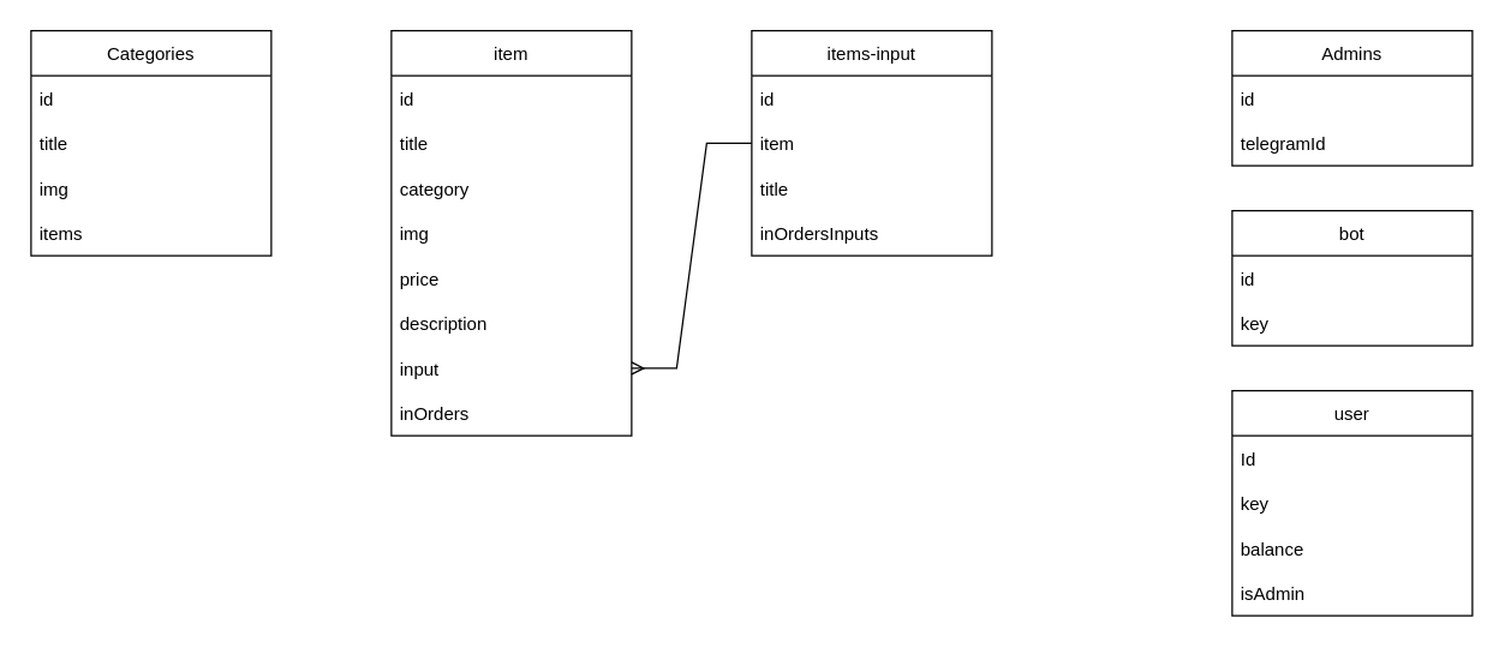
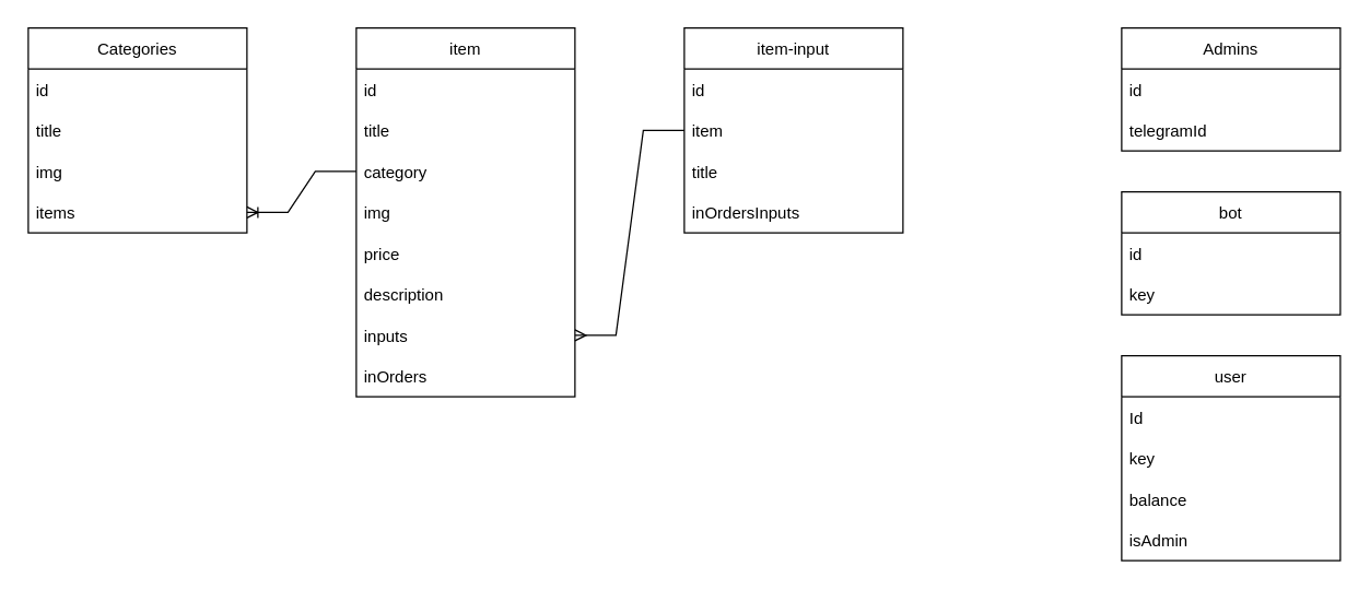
  <mxCell id="0" />
  <mxCell id="1" parent="0" />
  <mxCell id="2" value="user" style="swimlane;fontStyle=0;childLayout=stackLayout;horizontal=1;startSize=30;horizontalStack=0;resizeParent=1;resizeParentMax=0;resizeLast=0;collapsible=1;marginBottom=0;" vertex="1" parent="1"><mxGeometry x="820" y="260" width="160" height="150" as="geometry" /></mxCell>
  <mxCell id="3" value="Id" style="text;strokeColor=none;fillColor=none;align=left;verticalAlign=middle;spacingLeft=4;spacingRight=4;overflow=hidden;points=[[0,0.5],[1,0.5]];portConstraint=eastwest;rotatable=0;" vertex="1" parent="2"><mxGeometry y="30" width="160" height="30" as="geometry" /></mxCell>
  <mxCell id="4" value="key" style="text;strokeColor=none;fillColor=none;align=left;verticalAlign=middle;spacingLeft=4;spacingRight=4;overflow=hidden;points=[[0,0.5],[1,0.5]];portConstraint=eastwest;rotatable=0;" vertex="1" parent="2"><mxGeometry y="60" width="160" height="30" as="geometry" /></mxCell>
  <mxCell id="5" value="balance" style="text;strokeColor=none;fillColor=none;align=left;verticalAlign=middle;spacingLeft=4;spacingRight=4;overflow=hidden;points=[[0,0.5],[1,0.5]];portConstraint=eastwest;rotatable=0;" vertex="1" parent="2"><mxGeometry y="90" width="160" height="30" as="geometry" /></mxCell>
  <mxCell id="6" value="isAdmin" style="text;strokeColor=none;fillColor=none;align=left;verticalAlign=middle;spacingLeft=4;spacingRight=4;overflow=hidden;points=[[0,0.5],[1,0.5]];portConstraint=eastwest;rotatable=0;" vertex="1" parent="2"><mxGeometry y="120" width="160" height="30" as="geometry" /></mxCell>
  <mxCell id="7" value="Admins" style="swimlane;fontStyle=0;childLayout=stackLayout;horizontal=1;startSize=30;horizontalStack=0;resizeParent=1;resizeParentMax=0;resizeLast=0;collapsible=1;marginBottom=0;" vertex="1" parent="1"><mxGeometry x="820" y="20" width="160" height="90" as="geometry" /></mxCell>
  <mxCell id="8" value="id" style="text;strokeColor=none;fillColor=none;align=left;verticalAlign=middle;spacingLeft=4;spacingRight=4;overflow=hidden;points=[[0,0.5],[1,0.5]];portConstraint=eastwest;rotatable=0;" vertex="1" parent="7"><mxGeometry y="30" width="160" height="30" as="geometry" /></mxCell>
  <mxCell id="9" value="telegramId" style="text;strokeColor=none;fillColor=none;align=left;verticalAlign=middle;spacingLeft=4;spacingRight=4;overflow=hidden;points=[[0,0.5],[1,0.5]];portConstraint=eastwest;rotatable=0;" vertex="1" parent="7"><mxGeometry y="60" width="160" height="30" as="geometry" /></mxCell>
  <mxCell id="10" value="bot" style="swimlane;fontStyle=0;childLayout=stackLayout;horizontal=1;startSize=30;horizontalStack=0;resizeParent=1;resizeParentMax=0;resizeLast=0;collapsible=1;marginBottom=0;" vertex="1" parent="1"><mxGeometry x="820" y="140" width="160" height="90" as="geometry" /></mxCell>
  <mxCell id="11" value="id" style="text;strokeColor=none;fillColor=none;align=left;verticalAlign=middle;spacingLeft=4;spacingRight=4;overflow=hidden;points=[[0,0.5],[1,0.5]];portConstraint=eastwest;rotatable=0;" vertex="1" parent="10"><mxGeometry y="30" width="160" height="30" as="geometry" /></mxCell>
  <mxCell id="12" value="key" style="text;strokeColor=none;fillColor=none;align=left;verticalAlign=middle;spacingLeft=4;spacingRight=4;overflow=hidden;points=[[0,0.5],[1,0.5]];portConstraint=eastwest;rotatable=0;" vertex="1" parent="10"><mxGeometry y="60" width="160" height="30" as="geometry" /></mxCell>
  <mxCell id="13" value="Categories" style="swimlane;fontStyle=0;childLayout=stackLayout;horizontal=1;startSize=30;horizontalStack=0;resizeParent=1;resizeParentMax=0;resizeLast=0;collapsible=1;marginBottom=0;" vertex="1" parent="1"><mxGeometry x="20" y="20" width="160" height="150" as="geometry" /></mxCell>
  <mxCell id="14" value="id" style="text;strokeColor=none;fillColor=none;align=left;verticalAlign=middle;spacingLeft=4;spacingRight=4;overflow=hidden;points=[[0,0.5],[1,0.5]];portConstraint=eastwest;rotatable=0;" vertex="1" parent="13"><mxGeometry y="30" width="160" height="30" as="geometry" /></mxCell>
  <mxCell id="15" value="title" style="text;strokeColor=none;fillColor=none;align=left;verticalAlign=middle;spacingLeft=4;spacingRight=4;overflow=hidden;points=[[0,0.5],[1,0.5]];portConstraint=eastwest;rotatable=0;" vertex="1" parent="13"><mxGeometry y="60" width="160" height="30" as="geometry" /></mxCell>
  <mxCell id="16" value="img" style="text;strokeColor=none;fillColor=none;align=left;verticalAlign=middle;spacingLeft=4;spacingRight=4;overflow=hidden;points=[[0,0.5],[1,0.5]];portConstraint=eastwest;rotatable=0;" vertex="1" parent="13"><mxGeometry y="90" width="160" height="30" as="geometry" /></mxCell>
  <mxCell id="17" value="items" style="text;strokeColor=none;fillColor=none;align=left;verticalAlign=middle;spacingLeft=4;spacingRight=4;overflow=hidden;points=[[0,0.5],[1,0.5]];portConstraint=eastwest;rotatable=0;" vertex="1" parent="13"><mxGeometry y="120" width="160" height="30" as="geometry" /></mxCell>
  <mxCell id="18" value="item" style="swimlane;fontStyle=0;childLayout=stackLayout;horizontal=1;startSize=30;horizontalStack=0;resizeParent=1;resizeParentMax=0;resizeLast=0;collapsible=1;marginBottom=0;" vertex="1" parent="1"><mxGeometry x="260" y="20" width="160" height="270" as="geometry" /></mxCell>
  <mxCell id="19" value="id" style="text;strokeColor=none;fillColor=none;align=left;verticalAlign=middle;spacingLeft=4;spacingRight=4;overflow=hidden;points=[[0,0.5],[1,0.5]];portConstraint=eastwest;rotatable=0;" vertex="1" parent="18"><mxGeometry y="30" width="160" height="30" as="geometry" /></mxCell>
  <mxCell id="20" value="title" style="text;strokeColor=none;fillColor=none;align=left;verticalAlign=middle;spacingLeft=4;spacingRight=4;overflow=hidden;points=[[0,0.5],[1,0.5]];portConstraint=eastwest;rotatable=0;" vertex="1" parent="18"><mxGeometry y="60" width="160" height="30" as="geometry" /></mxCell>
  <mxCell id="21" value="category" style="text;strokeColor=none;fillColor=none;align=left;verticalAlign=middle;spacingLeft=4;spacingRight=4;overflow=hidden;points=[[0,0.5],[1,0.5]];portConstraint=eastwest;rotatable=0;" vertex="1" parent="18"><mxGeometry y="90" width="160" height="30" as="geometry" /></mxCell>
  <mxCell id="22" value="img" style="text;strokeColor=none;fillColor=none;align=left;verticalAlign=middle;spacingLeft=4;spacingRight=4;overflow=hidden;points=[[0,0.5],[1,0.5]];portConstraint=eastwest;rotatable=0;" vertex="1" parent="18"><mxGeometry y="120" width="160" height="30" as="geometry" /></mxCell>
  <mxCell id="23" value="price" style="text;strokeColor=none;fillColor=none;align=left;verticalAlign=middle;spacingLeft=4;spacingRight=4;overflow=hidden;points=[[0,0.5],[1,0.5]];portConstraint=eastwest;rotatable=0;" vertex="1" parent="18"><mxGeometry y="150" width="160" height="30" as="geometry" /></mxCell>
  <mxCell id="24" value="description" style="text;strokeColor=none;fillColor=none;align=left;verticalAlign=middle;spacingLeft=4;spacingRight=4;overflow=hidden;points=[[0,0.5],[1,0.5]];portConstraint=eastwest;rotatable=0;" vertex="1" parent="18"><mxGeometry y="180" width="160" height="30" as="geometry" /></mxCell>
- <mxCell id="25" value="input" style="text;strokeColor=none;fillColor=none;align=left;verticalAlign=middle;spacingLeft=4;spacingRight=4;overflow=hidden;points=[[0,0.5],[1,0.5]];portConstraint=eastwest;rotatable=0;" vertex="1" parent="18"><mxGeometry y="210" width="160" height="30" as="geometry" /></mxCell>
+ <mxCell id="25" value="inputs" style="text;strokeColor=none;fillColor=none;align=left;verticalAlign=middle;spacingLeft=4;spacingRight=4;overflow=hidden;points=[[0,0.5],[1,0.5]];portConstraint=eastwest;rotatable=0;" vertex="1" parent="18"><mxGeometry y="210" width="160" height="30" as="geometry" /></mxCell>
  <mxCell id="26" value="inOrders" style="text;strokeColor=none;fillColor=none;align=left;verticalAlign=middle;spacingLeft=4;spacingRight=4;overflow=hidden;points=[[0,0.5],[1,0.5]];portConstraint=eastwest;rotatable=0;" vertex="1" parent="18"><mxGeometry y="240" width="160" height="30" as="geometry" /></mxCell>
- <mxCell id="27" value="items-input" style="swimlane;fontStyle=0;childLayout=stackLayout;horizontal=1;startSize=30;horizontalStack=0;resizeParent=1;resizeParentMax=0;resizeLast=0;collapsible=1;marginBottom=0;" vertex="1" parent="1"><mxGeometry x="500" y="20" width="160" height="150" as="geometry" /></mxCell>
+ <mxCell id="27" value="item-input" style="swimlane;fontStyle=0;childLayout=stackLayout;horizontal=1;startSize=30;horizontalStack=0;resizeParent=1;resizeParentMax=0;resizeLast=0;collapsible=1;marginBottom=0;" vertex="1" parent="1"><mxGeometry x="500" y="20" width="160" height="150" as="geometry" /></mxCell>
  <mxCell id="28" value="id" style="text;strokeColor=none;fillColor=none;align=left;verticalAlign=middle;spacingLeft=4;spacingRight=4;overflow=hidden;points=[[0,0.5],[1,0.5]];portConstraint=eastwest;rotatable=0;" vertex="1" parent="27"><mxGeometry y="30" width="160" height="30" as="geometry" /></mxCell>
  <mxCell id="29" value="item" style="text;strokeColor=none;fillColor=none;align=left;verticalAlign=middle;spacingLeft=4;spacingRight=4;overflow=hidden;points=[[0,0.5],[1,0.5]];portConstraint=eastwest;rotatable=0;" vertex="1" parent="27"><mxGeometry y="60" width="160" height="30" as="geometry" /></mxCell>
  <mxCell id="30" value="title" style="text;strokeColor=none;fillColor=none;align=left;verticalAlign=middle;spacingLeft=4;spacingRight=4;overflow=hidden;points=[[0,0.5],[1,0.5]];portConstraint=eastwest;rotatable=0;" vertex="1" parent="27"><mxGeometry y="90" width="160" height="30" as="geometry" /></mxCell>
  <mxCell id="31" value="inOrdersInputs" style="text;strokeColor=none;fillColor=none;align=left;verticalAlign=middle;spacingLeft=4;spacingRight=4;overflow=hidden;points=[[0,0.5],[1,0.5]];portConstraint=eastwest;rotatable=0;" vertex="1" parent="27"><mxGeometry y="120" width="160" height="30" as="geometry" /></mxCell>
  <mxCell id="32" value="" style="edgeStyle=entityRelationEdgeStyle;fontSize=12;html=1;endArrow=ERmany;rounded=0;" edge="1" parent="1" source="29" target="25"><mxGeometry width="100" height="100" relative="1" as="geometry"><mxPoint x="230" y="130" as="sourcePoint" /><mxPoint x="330" y="30" as="targetPoint" /></mxGeometry></mxCell>
+ <mxCell id="33" value="" style="edgeStyle=entityRelationEdgeStyle;fontSize=12;html=1;endArrow=ERoneToMany;rounded=0;" edge="1" parent="1" source="21" target="17"><mxGeometry width="100" height="100" relative="1" as="geometry"><mxPoint x="230" y="130" as="sourcePoint" /><mxPoint x="330" y="30" as="targetPoint" /></mxGeometry></mxCell>
